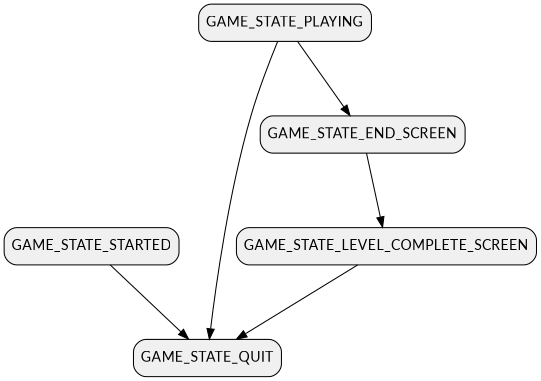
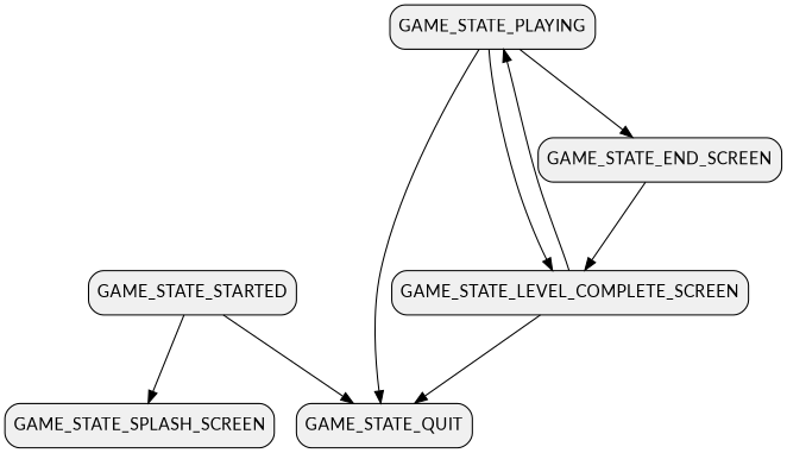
  digraph {
    fontname=Lato
    ranksep=1.0
    node [fillcolor="#f0f0f0" fontname=Lato margin=0.1 shape=box style="filled,rounded"]
    edge [fontname=Lato]
    GAME_STATE_STARTED
+   GAME_STATE_SPLASH_SCREEN
    GAME_STATE_QUIT
    GAME_STATE_PLAYING
    GAME_STATE_LEVEL_COMPLETE_SCREEN
    GAME_STATE_END_SCREEN
+   GAME_STATE_STARTED -> GAME_STATE_SPLASH_SCREEN
    GAME_STATE_STARTED -> GAME_STATE_QUIT
    GAME_STATE_PLAYING -> GAME_STATE_QUIT
+   GAME_STATE_PLAYING -> GAME_STATE_LEVEL_COMPLETE_SCREEN
    GAME_STATE_PLAYING -> GAME_STATE_END_SCREEN
    GAME_STATE_LEVEL_COMPLETE_SCREEN -> GAME_STATE_QUIT
+   GAME_STATE_LEVEL_COMPLETE_SCREEN -> GAME_STATE_PLAYING
    GAME_STATE_END_SCREEN -> GAME_STATE_LEVEL_COMPLETE_SCREEN
  }
